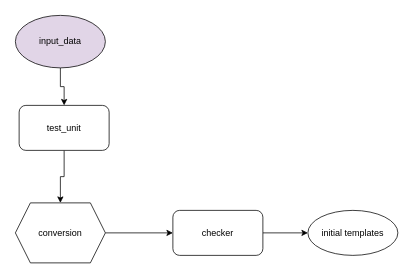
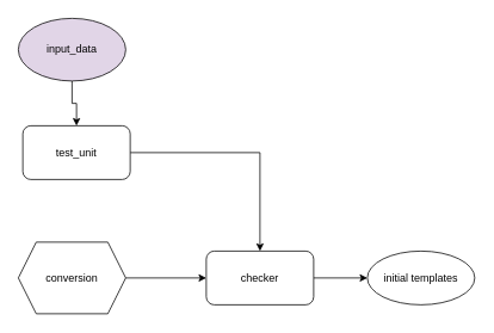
  <mxCell id="0" />
  <mxCell id="1" parent="0" />
- <mxCell id="2" style="edgeStyle=orthogonalEdgeStyle;rounded=0;orthogonalLoop=1;jettySize=auto;html=1;entryX=0.5;entryY=0;entryDx=0;entryDy=0;" edge="1" parent="1" source="3" target="7"><mxGeometry relative="1" as="geometry" /></mxCell>
+ <mxCell id="2" style="edgeStyle=orthogonalEdgeStyle;rounded=0;orthogonalLoop=1;jettySize=auto;html=1;" edge="1" parent="1" source="3" target="9"><mxGeometry relative="1" as="geometry" /></mxCell>
  <mxCell id="3" value="test_unit" style="rounded=1;whiteSpace=wrap;html=1;" vertex="1" parent="1"><mxGeometry x="25" y="140" width="120" height="60" as="geometry" /></mxCell>
  <mxCell id="4" style="edgeStyle=orthogonalEdgeStyle;rounded=0;orthogonalLoop=1;jettySize=auto;html=1;entryX=0.5;entryY=0;entryDx=0;entryDy=0;" edge="1" parent="1" source="5" target="3"><mxGeometry relative="1" as="geometry" /></mxCell>
  <mxCell id="5" value="input_data" style="ellipse;whiteSpace=wrap;html=1;fillColor=#e1d5e7;" vertex="1" parent="1"><mxGeometry x="20" y="20" width="120" height="70" as="geometry" /></mxCell>
  <mxCell id="6" style="edgeStyle=orthogonalEdgeStyle;rounded=0;orthogonalLoop=1;jettySize=auto;html=1;" edge="1" parent="1" source="7" target="9"><mxGeometry relative="1" as="geometry" /></mxCell>
  <mxCell id="7" value="conversion" style="shape=hexagon;perimeter=hexagonPerimeter2;whiteSpace=wrap;html=1;fixedSize=1;" vertex="1" parent="1"><mxGeometry x="20" y="270" width="120" height="80" as="geometry" /></mxCell>
  <mxCell id="8" style="edgeStyle=orthogonalEdgeStyle;rounded=0;orthogonalLoop=1;jettySize=auto;html=1;entryX=0;entryY=0.5;entryDx=0;entryDy=0;" edge="1" parent="1" source="9" target="10"><mxGeometry relative="1" as="geometry" /></mxCell>
  <mxCell id="9" value="checker" style="rounded=1;whiteSpace=wrap;html=1;" vertex="1" parent="1"><mxGeometry x="230" y="280" width="120" height="60" as="geometry" /></mxCell>
  <mxCell id="10" value="initial templates" style="ellipse;whiteSpace=wrap;html=1;" vertex="1" parent="1"><mxGeometry x="410" y="280" width="120" height="60" as="geometry" /></mxCell>
